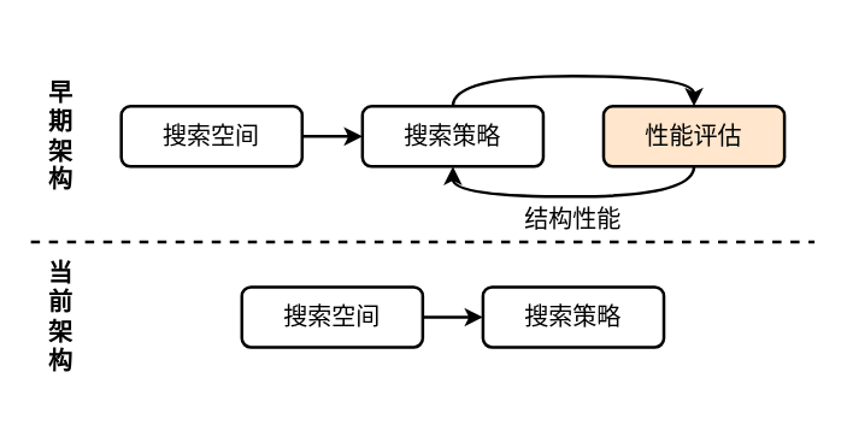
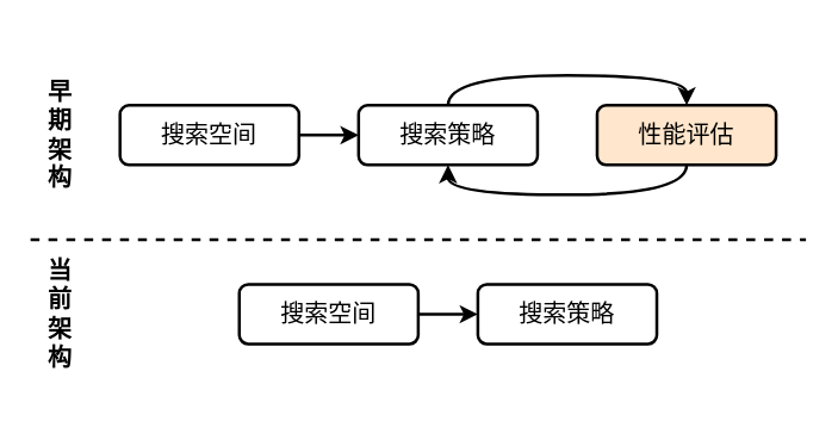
  <mxCell id="0" />
  <mxCell id="1" parent="0" />
  <mxCell id="2" style="edgeStyle=none;rounded=0;orthogonalLoop=1;jettySize=auto;html=1;exitX=1;exitY=0.5;exitDx=0;exitDy=0;entryX=0;entryY=0.5;entryDx=0;entryDy=0;strokeWidth=2;" parent="1" source="3" target="7" edge="1"><mxGeometry relative="1" as="geometry" /></mxCell>
  <mxCell id="3" value="&lt;font style=&quot;font-size: 16px;&quot;&gt;搜索空间&lt;/font&gt;" style="rounded=1;whiteSpace=wrap;html=1;strokeWidth=2;" parent="1" vertex="1"><mxGeometry x="80" y="70" width="120" height="40" as="geometry" /></mxCell>
  <mxCell id="4" style="edgeStyle=orthogonalEdgeStyle;curved=1;rounded=0;orthogonalLoop=1;jettySize=auto;html=1;exitX=0.5;exitY=1;exitDx=0;exitDy=0;entryX=0.5;entryY=1;entryDx=0;entryDy=0;strokeWidth=2;" parent="1" source="5" target="7" edge="1"><mxGeometry relative="1" as="geometry" /></mxCell>
  <mxCell id="5" value="&lt;font style=&quot;font-size: 16px;&quot;&gt;性能评估&lt;/font&gt;" style="rounded=1;whiteSpace=wrap;html=1;strokeWidth=2;fillColor=#ffe6cc;" parent="1" vertex="1"><mxGeometry x="400" y="70" width="120" height="40" as="geometry" /></mxCell>
  <mxCell id="6" style="edgeStyle=orthogonalEdgeStyle;curved=1;rounded=0;orthogonalLoop=1;jettySize=auto;html=1;exitX=0.5;exitY=0;exitDx=0;exitDy=0;entryX=0.5;entryY=0;entryDx=0;entryDy=0;strokeWidth=2;" parent="1" source="7" target="5" edge="1"><mxGeometry relative="1" as="geometry" /></mxCell>
  <mxCell id="7" value="&lt;font style=&quot;font-size: 16px;&quot;&gt;搜索策略&lt;/font&gt;" style="rounded=1;whiteSpace=wrap;html=1;strokeWidth=2;" parent="1" vertex="1"><mxGeometry x="240" y="70" width="120" height="40" as="geometry" /></mxCell>
  <mxCell id="8" style="edgeStyle=none;rounded=0;orthogonalLoop=1;jettySize=auto;html=1;exitX=1;exitY=0.5;exitDx=0;exitDy=0;entryX=0;entryY=0.5;entryDx=0;entryDy=0;strokeWidth=2;" parent="1" source="9" target="10" edge="1"><mxGeometry relative="1" as="geometry" /></mxCell>
  <mxCell id="9" value="&lt;font style=&quot;font-size: 16px;&quot;&gt;搜索空间&lt;/font&gt;" style="rounded=1;whiteSpace=wrap;html=1;strokeWidth=2;" parent="1" vertex="1"><mxGeometry x="160" y="190" width="120" height="40" as="geometry" /></mxCell>
  <mxCell id="10" value="&lt;font style=&quot;font-size: 16px;&quot;&gt;搜索策略&lt;/font&gt;" style="rounded=1;whiteSpace=wrap;html=1;strokeWidth=2;" parent="1" vertex="1"><mxGeometry x="320" y="190" width="120" height="40" as="geometry" /></mxCell>
  <mxCell id="11" value="" style="endArrow=none;dashed=1;html=1;rounded=0;strokeWidth=2;" parent="1" edge="1"><mxGeometry width="50" height="50" relative="1" as="geometry"><mxPoint y="160" as="sourcePoint" x="20" /><mxPoint x="540" y="160" as="targetPoint" /></mxGeometry></mxCell>
- <mxCell id="12" value="结构性能" style="text;html=1;align=center;verticalAlign=middle;whiteSpace=wrap;rounded=0;fontSize=16;strokeWidth=2;" parent="1" vertex="1"><mxGeometry x="320" y="130" width="120" height="30" as="geometry" /></mxCell>
  <mxCell id="13" value="早&lt;div&gt;期&lt;/div&gt;&lt;div&gt;架&lt;/div&gt;&lt;div&gt;构&lt;/div&gt;" style="text;html=1;align=center;verticalAlign=middle;whiteSpace=wrap;rounded=0;fontSize=16;fontStyle=1" parent="1" vertex="1"><mxGeometry width="40" height="140" as="geometry" x="20" y="20" /></mxCell>
  <mxCell id="14" value="当&lt;div&gt;前&lt;div&gt;&lt;div&gt;架&lt;/div&gt;&lt;div&gt;构&lt;/div&gt;&lt;/div&gt;&lt;/div&gt;" style="text;html=1;align=center;verticalAlign=middle;whiteSpace=wrap;rounded=0;fontSize=16;fontStyle=1" parent="1" vertex="1"><mxGeometry y="160" width="40" height="100" as="geometry" x="20" /></mxCell>
